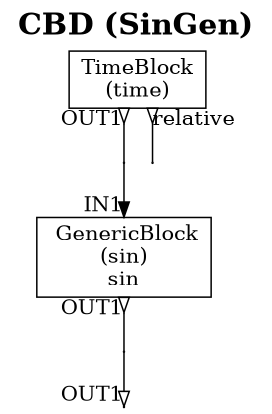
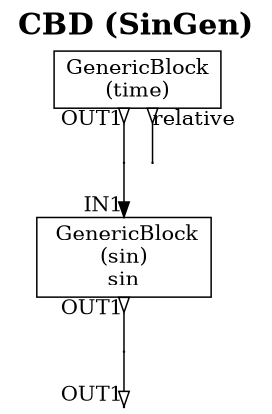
  digraph {
    fontsize=20
    label=<<B>CBD (SinGen)</B>>
    labelloc=t
    rankdir=TB
    splines=ortho
    node [shape=point]
    edge [arrowhead=none arrowtail=oinv dir=both]
-   n1 [label="TimeBlock\n(time)" shape=box]
+   n1 [label="GenericBlock\n(time)" shape=box]
    inter_4765117984_OUT1 [height=0.01 width=0.01]
    inter_4765117984_relative [height=0.01 width=0.01]
    n4 [label=" GenericBlock\n(sin)\nsin" shape=box]
    inter_4765118032_OUT1 [height=0.01 width=0.01]
    node_4765118080_OUT1 [height=0.01 width=0.01]
    n1 -> inter_4765117984_OUT1 [taillabel=OUT1]
    n1 -> inter_4765117984_relative [taillabel=relative]
    inter_4765117984_OUT1 -> n4 [arrowhead=normal arrowtail=none headlabel=IN1]
    n4 -> inter_4765118032_OUT1 [taillabel=OUT1]
    inter_4765118032_OUT1 -> node_4765118080_OUT1 [arrowhead=onormal arrowtail=none headlabel=OUT1]
  }
